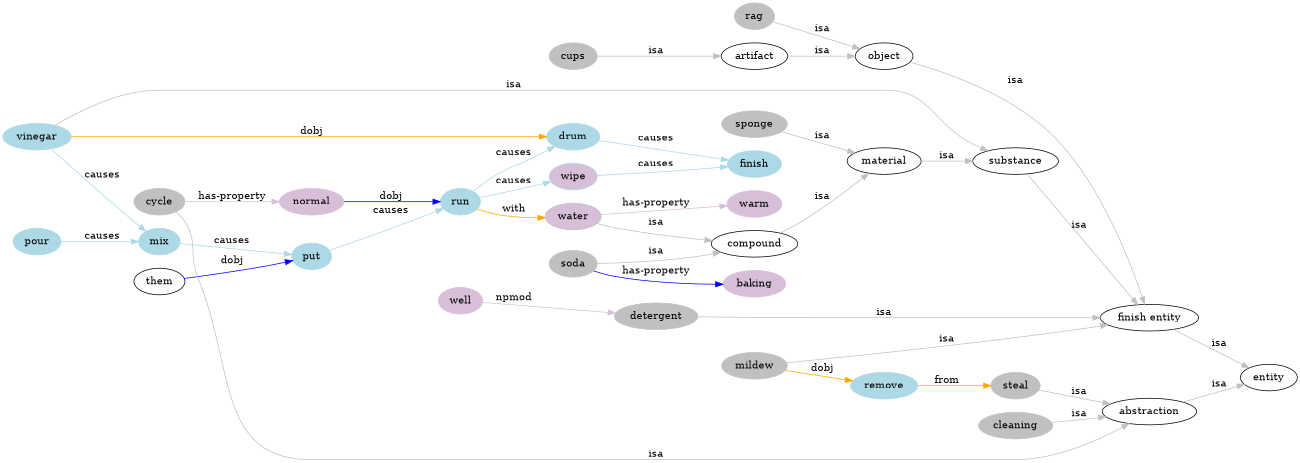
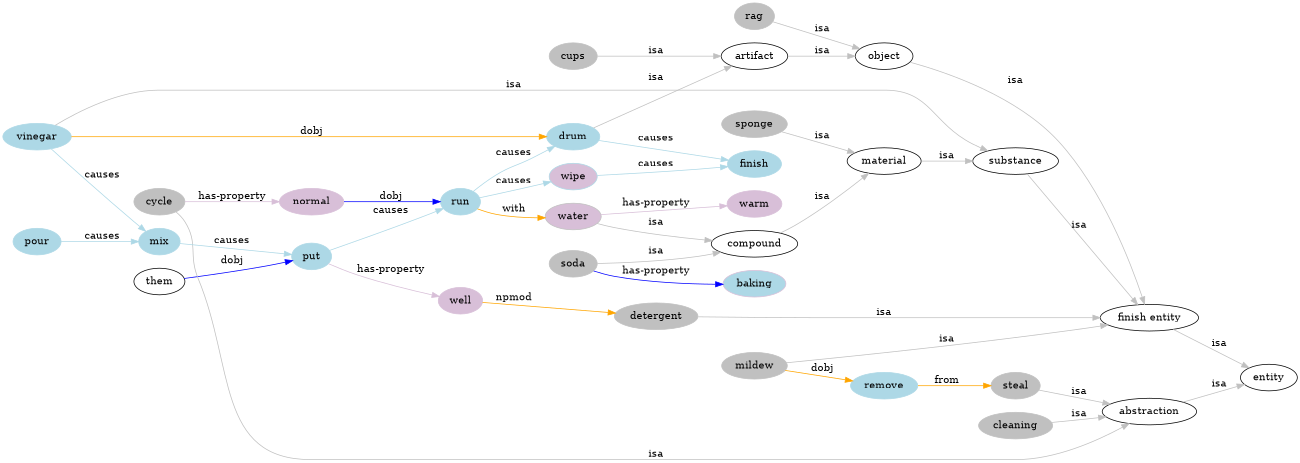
  digraph {
    rankdir=LR
    node [color=grey style=filled]
    edge [color=grey]
    them [color="" style=""]
    put [color=lightblue]
    entity [color="" style=""]
    run [color=lightblue]
    well [color=thistle]
    cleaning
    abstraction [color="" style=""]
    artifact [color="" style=""]
    object [color="" style=""]
    n10 [label="finish entity" color="" style=""]
    cups
    cycle
    normal [color=thistle]
    drum [color=lightblue]
    water [fillcolor=thistle]
    wipe [color=lightblue fillcolor=thistle]
    detergent
    finish [color=lightblue]
    mildew
    remove [color=lightblue]
    steal
    rag
    substance [color="" style=""]
    compound [color="" style=""]
    material [color="" style=""]
    soda
-   baking [color=thistle]
+   baking [color=thistle fillcolor=lightblue]
    sponge
    vinegar [color=lightblue]
    mix [color=lightblue]
    warm [color=thistle]
    pour [color=lightblue]
    them -> put [color=blue label=dobj]
    put -> run [color=lightblue label=causes]
+   put -> well [color=thistle label="has-property"]
    run -> drum [color=lightblue label=causes]
    run -> water [color=orange label=with]
    run -> wipe [color=lightblue label=causes]
-   well -> detergent [color=thistle label=npmod]
+   well -> detergent [color=orange label=npmod]
    cleaning -> abstraction [label=isa]
    abstraction -> entity [label=isa]
    artifact -> object [label=isa]
    object -> n10 [label=isa]
    n10 -> entity [label=isa]
    cups -> artifact [label=isa]
    cycle -> abstraction [label=isa]
    cycle -> normal [color=thistle label="has-property"]
    normal -> run [color=blue label=dobj]
+   drum -> artifact [label=isa]
    drum -> finish [color=lightblue label=causes]
    water -> compound [label=isa]
    water -> warm [color=thistle label="has-property"]
    wipe -> finish [color=lightblue label=causes]
    detergent -> n10 [label=isa]
    mildew -> n10 [label=isa]
    mildew -> remove [color=orange label=dobj]
    remove -> steal [color=orange label=from]
    steal -> abstraction [label=isa]
    rag -> object [label=isa]
    substance -> n10 [label=isa]
    compound -> material [label=isa]
    material -> substance [label=isa]
    soda -> compound [label=isa]
    soda -> baking [color=blue label="has-property"]
    sponge -> material [label=isa]
    vinegar -> drum [color=orange label=dobj]
    vinegar -> substance [label=isa]
    vinegar -> mix [color=lightblue label=causes]
    mix -> put [color=lightblue label=causes]
    pour -> mix [color=lightblue label=causes]
  }
